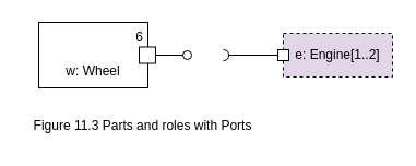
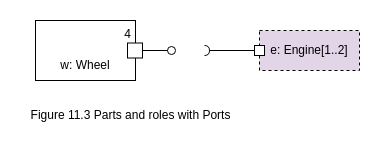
  <mxCell id="0" />
  <mxCell id="1" parent="0" />
- <mxCell id="2" value="6" style="align=right;verticalAlign=top;spacingRight=2;whiteSpace=wrap;html=1;" parent="1" vertex="1"><mxGeometry x="35" y="20" width="100" height="60" as="geometry" /></mxCell>
+ <mxCell id="2" value="4" style="align=right;verticalAlign=top;spacingRight=2;whiteSpace=wrap;html=1;" parent="1" vertex="1"><mxGeometry x="35" y="20" width="100" height="60" as="geometry" /></mxCell>
  <mxCell id="3" value="w: Wheel" style="text;html=1;strokeColor=none;fillColor=none;align=center;verticalAlign=middle;spacingLeft=4;spacingRight=4;overflow=hidden;rotatable=0;points=[[0,0.5],[1,0.5]];portConstraint=eastwest;resizeWidth=1;whiteSpace=wrap;" parent="2" vertex="1"><mxGeometry y="1" width="100" height="30" relative="1" as="geometry"><mxPoint y="-30" as="offset" /></mxGeometry></mxCell>
  <mxCell id="4" value="e: Engine[1..2]" style="fontStyle=0;dashed=1;html=1;whiteSpace=wrap;fillColor=#e1d5e7;" parent="1" vertex="1"><mxGeometry x="259" y="30" width="100" height="40" as="geometry" /></mxCell>
  <mxCell id="5" value="Figure 11.3 Parts and roles with Ports" style="text;html=1;align=center;verticalAlign=middle;resizable=0;points=[];autosize=1;strokeColor=none;fillColor=none;" parent="1" vertex="1"><mxGeometry x="20" y="100" width="220" height="30" as="geometry" /></mxCell>
  <mxCell id="6" value="" style="html=1;rounded=0;" vertex="1" parent="1"><mxGeometry x="127" y="42.5" width="15" height="15" as="geometry" /></mxCell>
  <mxCell id="7" value="" style="endArrow=none;html=1;rounded=0;align=center;verticalAlign=top;endFill=0;labelBackgroundColor=none;endSize=2;" edge="1" source="6" target="8" parent="1"><mxGeometry relative="1" as="geometry" /></mxCell>
  <mxCell id="8" value="" style="ellipse;html=1;fontSize=11;align=center;fillColor=none;points=[];aspect=fixed;resizable=0;verticalAlign=bottom;labelPosition=center;verticalLabelPosition=top;flipH=1;" vertex="1" parent="1"><mxGeometry x="167" y="46" width="8" height="8" as="geometry" /></mxCell>
  <mxCell id="9" value="" style="group;rotation=-180;" vertex="1" connectable="0" parent="1"><mxGeometry x="204" y="45" width="60" height="10" as="geometry" /></mxCell>
  <mxCell id="10" value="" style="html=1;rounded=0;direction=south;rotation=-180;" vertex="1" parent="9"><mxGeometry x="50" width="10" height="10" as="geometry" /></mxCell>
  <mxCell id="11" value="" style="endArrow=none;html=1;rounded=0;align=center;verticalAlign=top;endFill=0;labelBackgroundColor=none;endSize=2;" edge="1" source="12" target="10" parent="9"><mxGeometry relative="1" as="geometry" /></mxCell>
  <mxCell id="12" value="" style="shape=requiredInterface;html=1;fontSize=11;align=center;fillColor=none;points=[];aspect=fixed;resizable=0;verticalAlign=bottom;labelPosition=center;verticalLabelPosition=top;flipH=1;rotation=-180;" vertex="1" parent="9"><mxGeometry width="5" height="10" as="geometry" /></mxCell>
